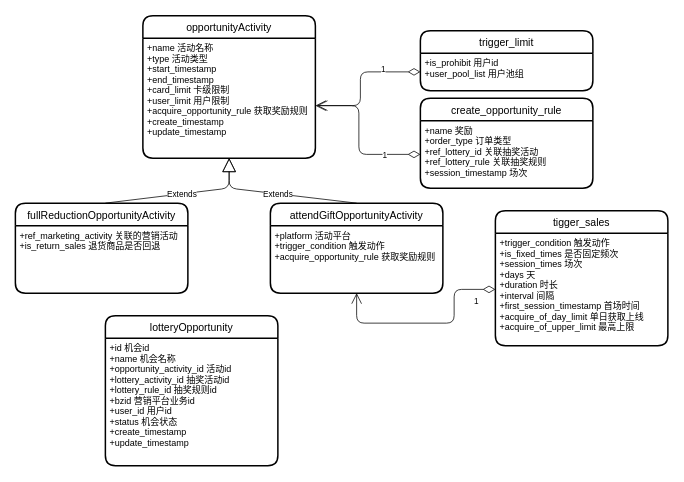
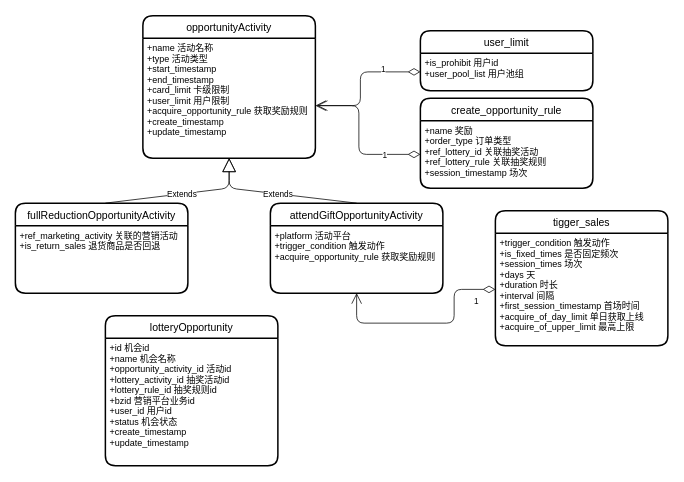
  <mxCell id="0" />
  <mxCell id="1" parent="0" />
  <mxCell id="2" value="opportunityActivity" style="swimlane;childLayout=stackLayout;horizontal=1;startSize=30;horizontalStack=0;rounded=1;fontSize=14;fontStyle=0;strokeWidth=2;resizeParent=0;resizeLast=1;shadow=0;dashed=0;align=center;" vertex="1" parent="1"><mxGeometry x="190" y="20" width="230" height="190" as="geometry"><mxRectangle x="260" y="120" width="150" height="30" as="alternateBounds" /></mxGeometry></mxCell>
  <mxCell id="3" value="+name 活动名称&#10;+type 活动类型&#10;+start_timestamp&#10;+end_timestamp&#10;+card_limit 卡级限制&#10;+user_limit 用户限制&#10;+acquire_opportunity_rule 获取奖励规则&#10;+create_timestamp&#10;+update_timestamp" style="align=left;strokeColor=none;fillColor=none;spacingLeft=4;fontSize=12;verticalAlign=top;resizable=0;rotatable=0;part=1;" vertex="1" parent="2"><mxGeometry y="30" width="230" height="160" as="geometry" /></mxCell>
  <mxCell id="4" value="fullReductionOpportunityActivity" style="swimlane;childLayout=stackLayout;horizontal=1;startSize=30;horizontalStack=0;rounded=1;fontSize=14;fontStyle=0;strokeWidth=2;resizeParent=0;resizeLast=1;shadow=0;dashed=0;align=center;" vertex="1" parent="1"><mxGeometry x="20" y="270" width="230" height="120" as="geometry" /></mxCell>
  <mxCell id="5" value="+ref_marketing_activity 关联的营销活动&#10;+is_return_sales 退货商品是否回退" style="align=left;strokeColor=none;fillColor=none;spacingLeft=4;fontSize=12;verticalAlign=top;resizable=0;rotatable=0;part=1;" vertex="1" parent="4"><mxGeometry y="30" width="230" height="90" as="geometry" /></mxCell>
  <mxCell id="6" value="attendGiftOpportunityActivity" style="swimlane;childLayout=stackLayout;horizontal=1;startSize=30;horizontalStack=0;rounded=1;fontSize=14;fontStyle=0;strokeWidth=2;resizeParent=0;resizeLast=1;shadow=0;dashed=0;align=center;" vertex="1" parent="1"><mxGeometry x="360" y="270" width="230" height="120" as="geometry" /></mxCell>
  <mxCell id="7" value="+platform 活动平台&#10;+trigger_condition 触发动作&#10;+acquire_opportunity_rule 获取奖励规则" style="align=left;strokeColor=none;fillColor=none;spacingLeft=4;fontSize=12;verticalAlign=top;resizable=0;rotatable=0;part=1;" vertex="1" parent="6"><mxGeometry y="30" width="230" height="90" as="geometry" /></mxCell>
  <mxCell id="8" value="Extends" style="endArrow=block;endSize=16;endFill=0;html=1;exitX=0.522;exitY=0;exitDx=0;exitDy=0;exitPerimeter=0;entryX=0.5;entryY=1;entryDx=0;entryDy=0;" edge="1" parent="1" source="4" target="3"><mxGeometry width="160" relative="1" as="geometry"><mxPoint x="240" y="450" as="sourcePoint" /><mxPoint x="400" y="450" as="targetPoint" /><Array as="points"><mxPoint x="305" y="250" /></Array></mxGeometry></mxCell>
  <mxCell id="9" value="Extends" style="endArrow=block;endSize=16;endFill=0;html=1;exitX=0.5;exitY=0;exitDx=0;exitDy=0;entryX=0.5;entryY=1;entryDx=0;entryDy=0;" edge="1" parent="1" source="6" target="3"><mxGeometry width="160" relative="1" as="geometry"><mxPoint x="392.53" y="270" as="sourcePoint" /><mxPoint x="557.47" y="210" as="targetPoint" /><Array as="points"><mxPoint x="305" y="250" /></Array></mxGeometry></mxCell>
- <mxCell id="10" value="trigger_limit" style="swimlane;childLayout=stackLayout;horizontal=1;startSize=30;horizontalStack=0;rounded=1;fontSize=14;fontStyle=0;strokeWidth=2;resizeParent=0;resizeLast=1;shadow=0;dashed=0;align=center;" vertex="1" parent="1"><mxGeometry x="560" y="40" width="230" height="80" as="geometry" /></mxCell>
+ <mxCell id="10" value="user_limit" style="swimlane;childLayout=stackLayout;horizontal=1;startSize=30;horizontalStack=0;rounded=1;fontSize=14;fontStyle=0;strokeWidth=2;resizeParent=0;resizeLast=1;shadow=0;dashed=0;align=center;" vertex="1" parent="1"><mxGeometry x="560" y="40" width="230" height="80" as="geometry" /></mxCell>
  <mxCell id="11" value="+is_prohibit 用户id&#10;+user_pool_list 用户池组" style="align=left;strokeColor=none;fillColor=none;spacingLeft=4;fontSize=12;verticalAlign=top;resizable=0;rotatable=0;part=1;" vertex="1" parent="10"><mxGeometry y="30" width="230" height="50" as="geometry" /></mxCell>
  <mxCell id="12" value="1" style="endArrow=open;html=1;endSize=12;startArrow=diamondThin;startSize=14;startFill=0;edgeStyle=orthogonalEdgeStyle;align=left;verticalAlign=bottom;entryX=1;entryY=0.5;entryDx=0;entryDy=0;exitX=0;exitY=0.5;exitDx=0;exitDy=0;" edge="1" parent="1" source="11"><mxGeometry x="-0.406" y="5" relative="1" as="geometry"><mxPoint x="552" y="95" as="sourcePoint" /><mxPoint x="422" y="140" as="targetPoint" /><Array as="points"><mxPoint x="480" y="95" /><mxPoint x="480" y="140" /></Array><mxPoint as="offset" /></mxGeometry></mxCell>
  <mxCell id="13" value="create_opportunity_rule" style="swimlane;childLayout=stackLayout;horizontal=1;startSize=30;horizontalStack=0;rounded=1;fontSize=14;fontStyle=0;strokeWidth=2;resizeParent=0;resizeLast=1;shadow=0;dashed=0;align=center;" vertex="1" parent="1"><mxGeometry x="560" y="130" width="230" height="120" as="geometry" /></mxCell>
  <mxCell id="14" value="+name 奖励&#10;+order_type 订单类型&#10;+ref_lottery_id 关联抽奖活动&#10;+ref_lottery_rule 关联抽奖规则&#10;+session_timestamp 场次" style="align=left;strokeColor=none;fillColor=none;spacingLeft=4;fontSize=12;verticalAlign=top;resizable=0;rotatable=0;part=1;" vertex="1" parent="13"><mxGeometry y="30" width="230" height="90" as="geometry" /></mxCell>
  <mxCell id="15" value="1" style="endArrow=open;html=1;endSize=12;startArrow=diamondThin;startSize=14;startFill=0;edgeStyle=orthogonalEdgeStyle;align=left;verticalAlign=bottom;exitX=0;exitY=0.5;exitDx=0;exitDy=0;" edge="1" parent="1" source="14"><mxGeometry x="-0.488" y="10" relative="1" as="geometry"><mxPoint x="550" y="105" as="sourcePoint" /><mxPoint x="420" y="140" as="targetPoint" /><Array as="points"><mxPoint x="478" y="205" /><mxPoint x="478" y="140" /></Array><mxPoint as="offset" /></mxGeometry></mxCell>
  <mxCell id="16" value="tigger_sales" style="swimlane;childLayout=stackLayout;horizontal=1;startSize=30;horizontalStack=0;rounded=1;fontSize=14;fontStyle=0;strokeWidth=2;resizeParent=0;resizeLast=1;shadow=0;dashed=0;align=center;" vertex="1" parent="1"><mxGeometry x="660" y="280" width="230" height="180" as="geometry" /></mxCell>
  <mxCell id="17" value="+trigger_condition 触发动作&#10;+is_fixed_times 是否固定频次&#10;+session_times 场次&#10;+days 天&#10;+duration 时长&#10;+interval 间隔&#10;+first_session_timestamp 首场时间&#10;+acquire_of_day_limit 单日获取上线 &#10;+acquire_of_upper_limit 最高上限" style="align=left;strokeColor=none;fillColor=none;spacingLeft=4;fontSize=12;verticalAlign=top;resizable=0;rotatable=0;part=1;" vertex="1" parent="16"><mxGeometry y="30" width="230" height="150" as="geometry" /></mxCell>
  <mxCell id="18" value="1" style="endArrow=open;html=1;endSize=12;startArrow=diamondThin;startSize=14;startFill=0;edgeStyle=orthogonalEdgeStyle;align=left;verticalAlign=bottom;exitX=0;exitY=0.5;exitDx=0;exitDy=0;entryX=0.5;entryY=1;entryDx=0;entryDy=0;" edge="1" parent="1" source="17" target="7"><mxGeometry x="-0.407" y="25" relative="1" as="geometry"><mxPoint x="730" y="390" as="sourcePoint" /><mxPoint x="590" y="325" as="targetPoint" /><Array as="points"><mxPoint x="605" y="385" /><mxPoint x="605" y="430" /><mxPoint x="475" y="430" /></Array><mxPoint as="offset" /></mxGeometry></mxCell>
  <mxCell id="19" value="lotteryOpportunity" style="swimlane;childLayout=stackLayout;horizontal=1;startSize=30;horizontalStack=0;rounded=1;fontSize=14;fontStyle=0;strokeWidth=2;resizeParent=0;resizeLast=1;shadow=0;dashed=0;align=center;" vertex="1" parent="1"><mxGeometry x="140" y="420" width="230" height="200" as="geometry" /></mxCell>
  <mxCell id="20" value="+id 机会id&#10;+name 机会名称&#10;+opportunity_activity_id 活动id&#10;+lottery_activity_id 抽奖活动id&#10;+lottery_rule_id 抽奖规则id&#10;+bzid 营销平台业务id&#10;+user_id 用户id&#10;+status 机会状态&#10;+create_timestamp&#10;+update_timestamp" style="align=left;strokeColor=none;fillColor=none;spacingLeft=4;fontSize=12;verticalAlign=top;resizable=0;rotatable=0;part=1;" vertex="1" parent="19"><mxGeometry y="30" width="230" height="170" as="geometry" /></mxCell>
